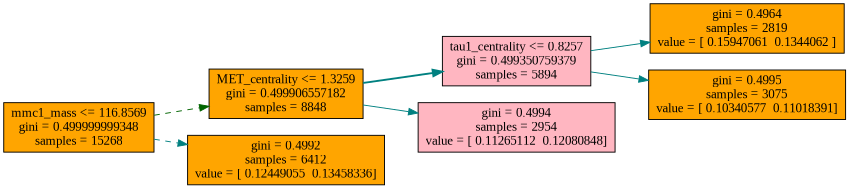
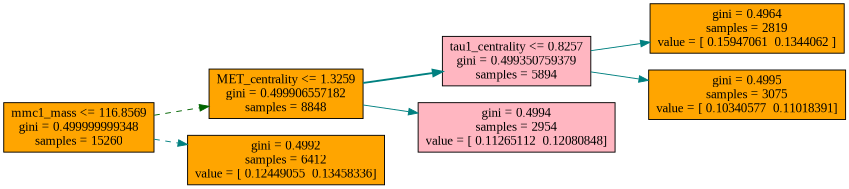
  digraph {
    rankdir=LR
    fontname="Liberation Serif"
    node [shape=box style=filled fillcolor=orange fontname="Liberation Serif"]
    edge [color=teal style=solid fontname="Liberation Serif"]
-   n1 [label="mmc1_mass <= 116.8569\ngini = 0.499999999348\nsamples = 15268"]
+   n1 [label="mmc1_mass <= 116.8569\ngini = 0.499999999348\nsamples = 15260"]
    n2 [label="MET_centrality <= 1.3259\ngini = 0.499906557182\nsamples = 8848"]
    n3 [label="gini = 0.4992\nsamples = 6412\nvalue = [ 0.12449055  0.13458336]"]
    n4 [label="tau1_centrality <= 0.8257\ngini = 0.499350759379\nsamples = 5894" fillcolor=lightpink]
    n5 [label="gini = 0.4994\nsamples = 2954\nvalue = [ 0.11265112  0.12080848]" fillcolor=lightpink]
    n6 [label="gini = 0.4964\nsamples = 2819\nvalue = [ 0.15947061  0.1344062 ]"]
    n7 [label="gini = 0.4995\nsamples = 3075\nvalue = [ 0.10340577  0.11018391]"]
    n1 -> n2 [color=darkgreen style=dashed]
    n1 -> n3 [style=dashed]
    n2 -> n4 [style=bold]
    n2 -> n5
    n4 -> n6
    n4 -> n7
  }
